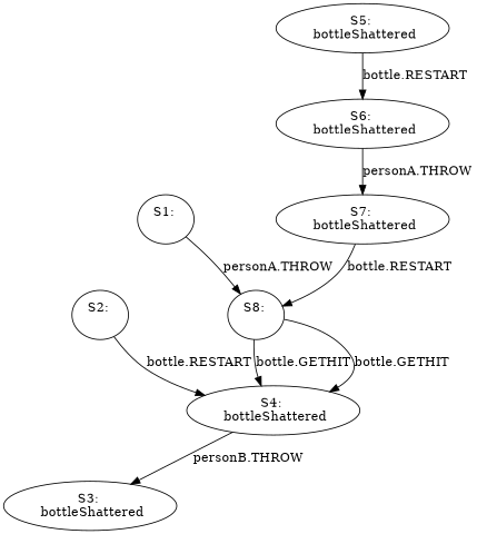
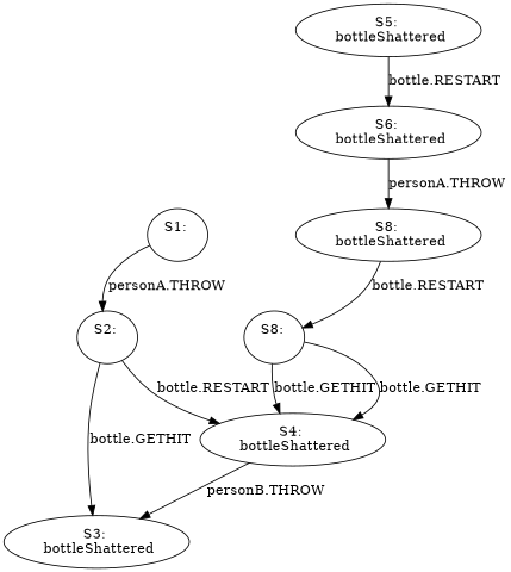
  digraph {
    n1 [label="S1: \n "]
    n2 [label="S2: \n "]
    n3 [label="S3: \n bottleShattered"]
    n4 [label="S4: \n bottleShattered"]
    n5 [label="S5: \n bottleShattered"]
    n6 [label="S6: \n bottleShattered"]
-   n7 [label="S7: \n bottleShattered"]
+   n7 [label="S8: \n bottleShattered"]
    n8 [label="S8: \n "]
-   n1 -> n8 [label="personA.THROW"]
+   n1 -> n2 [label="personA.THROW"]
+   n2 -> n3 [label="bottle.GETHIT"]
    n2 -> n4 [label="bottle.RESTART"]
    n4 -> n3 [label="personB.THROW"]
    n5 -> n6 [label="bottle.RESTART"]
    n6 -> n7 [label="personA.THROW"]
    n7 -> n8 [label="bottle.RESTART"]
    n8 -> n4 [label="bottle.GETHIT"]
    n8 -> n4 [label="bottle.GETHIT"]
  }
